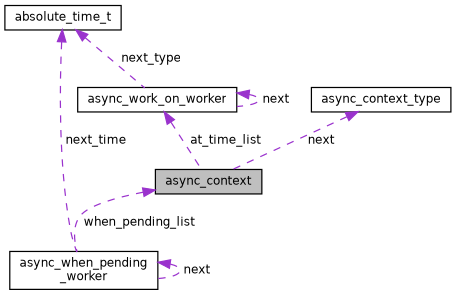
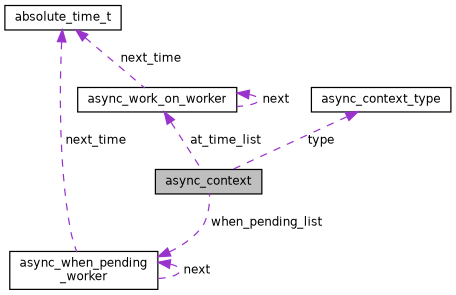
  digraph {
    node [color=black fillcolor=white fontname=Helvetica fontsize=10 shape=record style=filled]
    edge [color=darkorchid3 dir=back fontname=Helvetica fontsize=10 labelfontname=Helvetica labelfontsize=10 style=dashed]
    n1 [fillcolor=grey75 fontcolor=black height=0.2 label=async_context width=0.4]
    n2 [height=0.2 label="async_when_pending\l_worker" width=0.4]
    n3 [height=0.2 label=async_work_on_worker width=0.4]
    n4 [height=0.2 label=absolute_time_t width=0.4]
    n5 [height=0.2 label=async_context_type width=0.4]
-   n1 -> n2 [label=" when_pending_list"]
+   n2 -> n1 [label=" when_pending_list"]
    n2 -> n2 [label=" next"]
    n3 -> n1 [label=" at_time_list"]
    n3 -> n3 [label=" next"]
    n4 -> n2 [label=" next_time"]
-   n4 -> n3 [label=" next_type"]
-   n5 -> n1 [label=" next"]
+   n4 -> n3 [label=" next_time"]
+   n5 -> n1 [label=" type"]
  }
